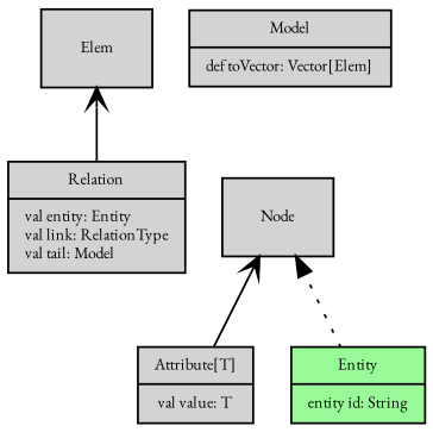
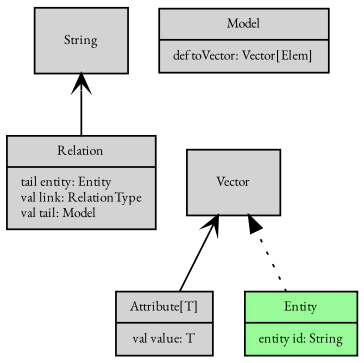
  digraph {
    fontname="EB Garamond"
    fontsize=8
    nojustify=true
    ordering=out
    rankdir=BT
    node [fillcolor=lightgrey fontname="EB Garamond" fontsize=8 shape=record style=filled]
    edge [arrowhead=vee fontname="EB Garamond" fontsize=8 style=solid]
-   Elem
+   Elem [label=String]
    n2 [label="{Model|def toVector: Vector[Elem]}"]
-   n3 [label="{Relation|val entity: Entity\lval link: RelationType\lval tail: Model\l }"]
-   n4 [label="Node"]
+   n3 [label="{Relation|tail entity: Entity\lval link: RelationType\lval tail: Model\l }"]
+   n4 [label=Vector]
    n5 [label="{Attribute[T]|val value: T}"]
    n6 [fillcolor=palegreen label="{Entity|entity id: String}"]
    subgraph sub_1 {
      rank=same
      Elem
      n2
    }
    subgraph sub_2 {
      rank=same
      n3
      n4
    }
    subgraph sub_3 {
      rank=same
      n5
      n6
    }
    n3 -> Elem
    n5 -> n4
    n6 -> n4 [arrowhead=normal style=dotted]
  }
